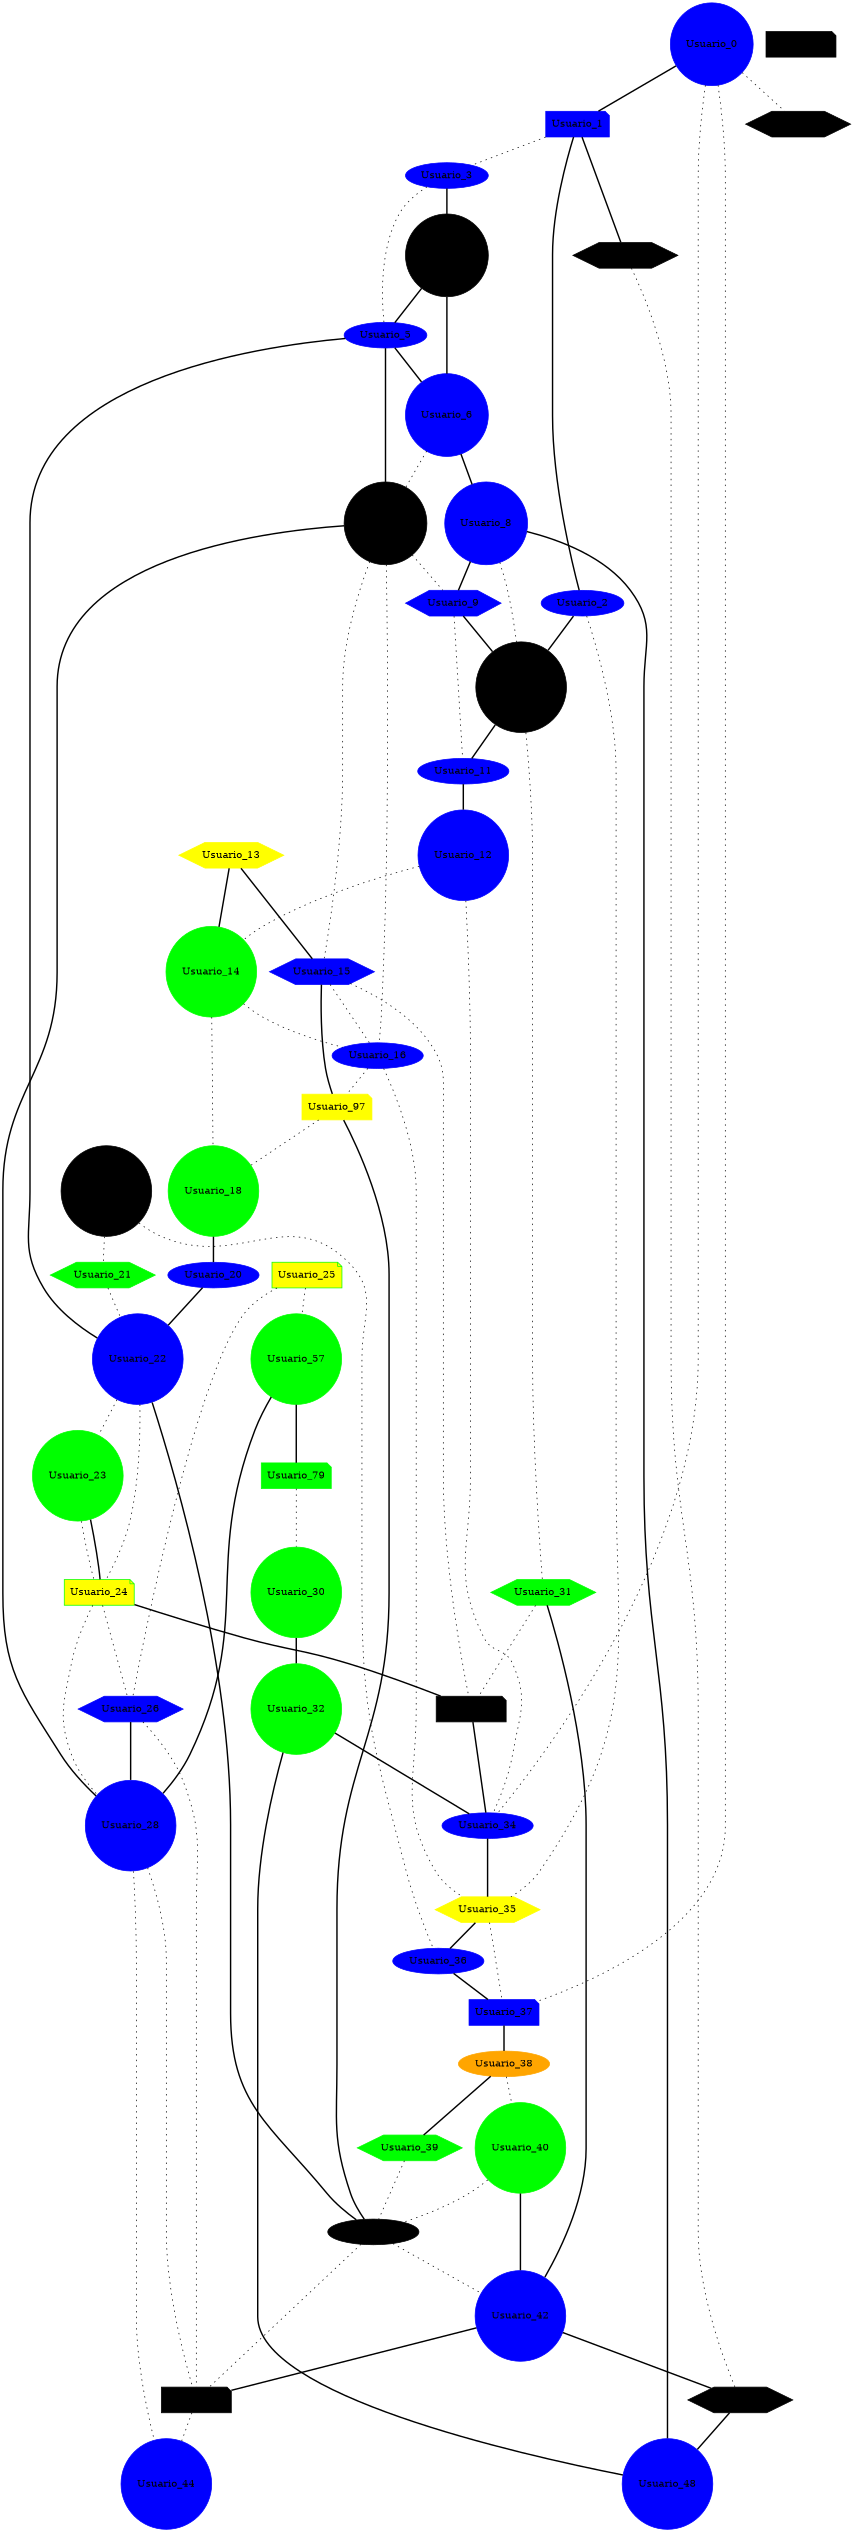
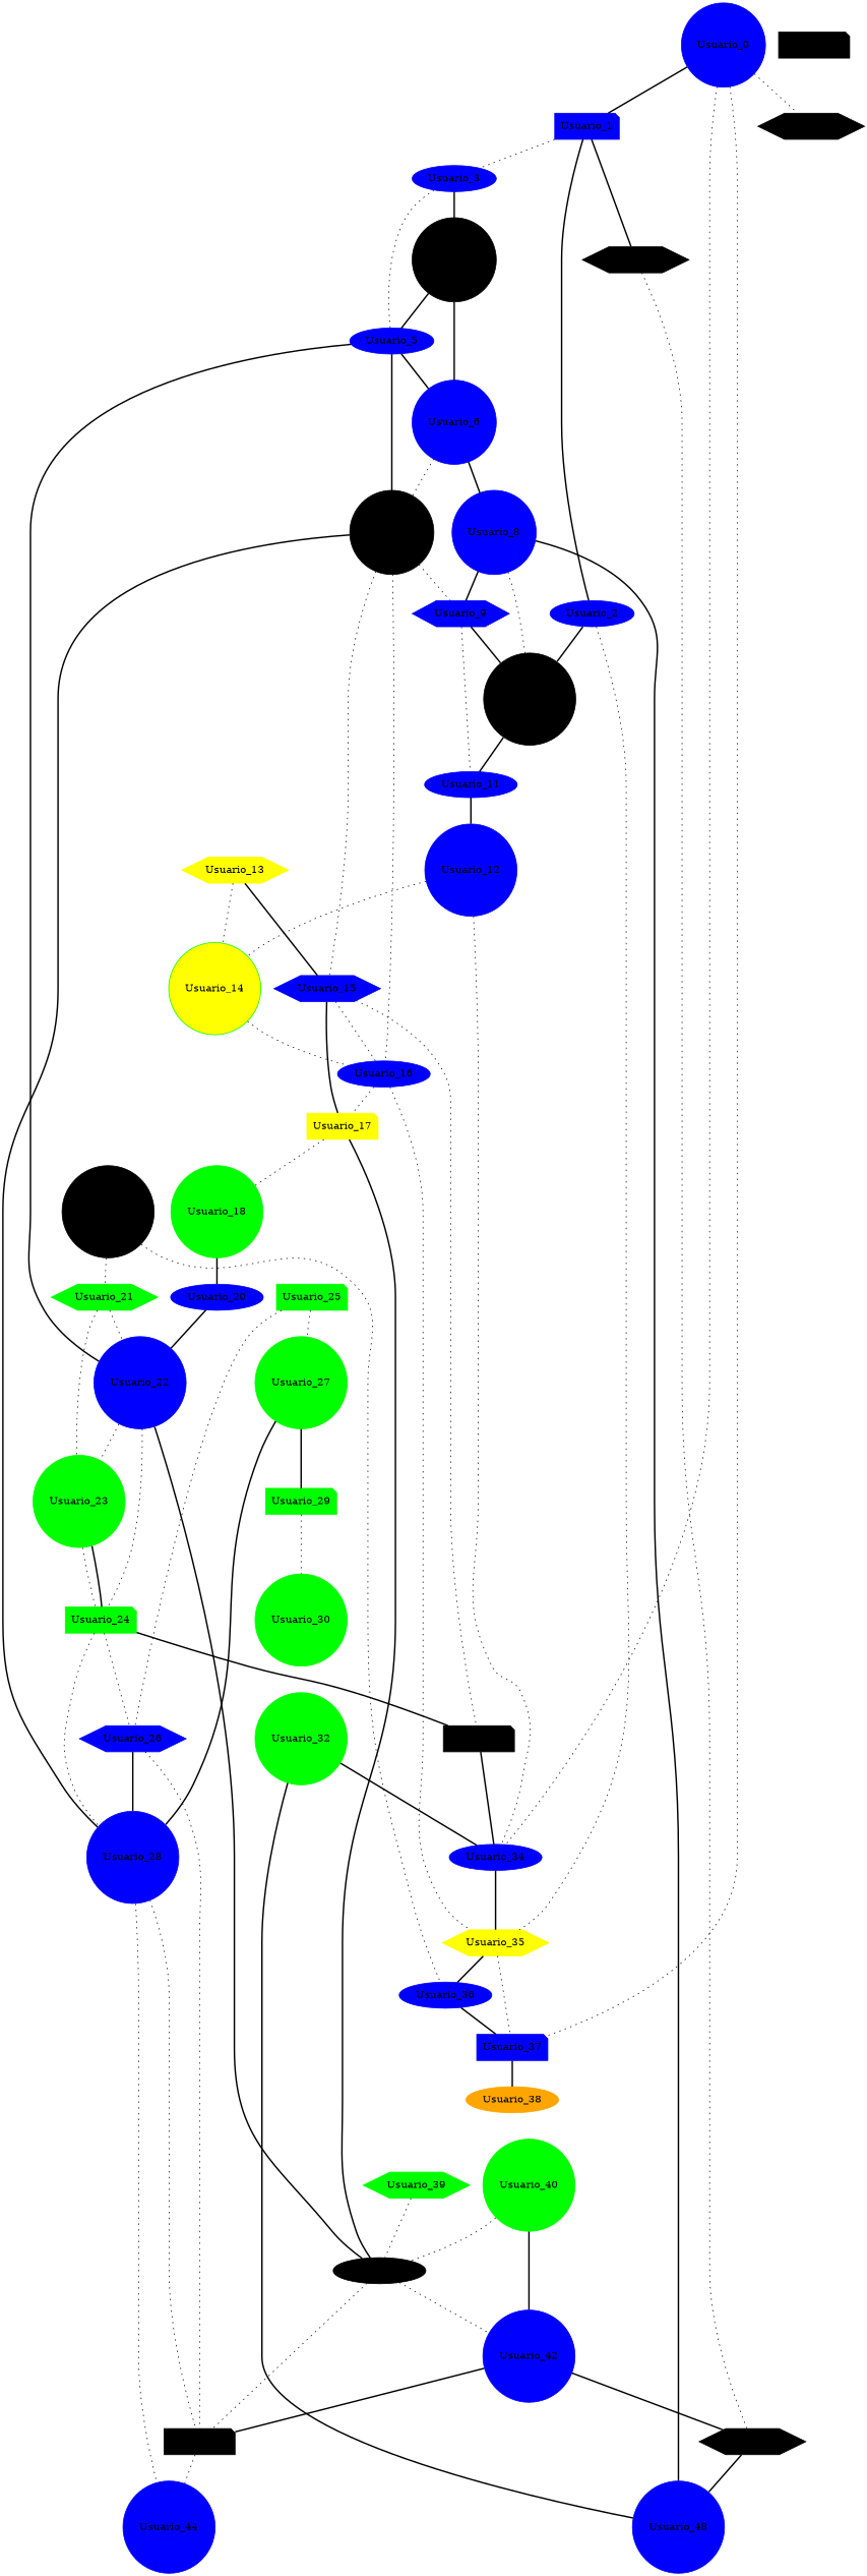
  graph {
    node [color=blue shape=circle style=filled]
    edge [style=dotted]
    n1 [label=Usuario_0]
    n2 [label=Usuario_1 shape=note]
    n3 [label=Usuario_34 shape=ellipse]
    n4 [label=Usuario_37 shape=note]
    n5 [color=black label=Usuario_49 shape=hexagon]
    n6 [label=Usuario_2 shape=ellipse]
    n7 [label=Usuario_3 shape=ellipse]
    n8 [color=black label=Usuario_45 shape=hexagon]
    n9 [color=yellow label=Usuario_35 shape=hexagon]
    n10 [color=orange label=Usuario_38 shape=ellipse]
    n11 [color=black label=Usuario_10]
    n12 [color=black label=Usuario_4]
    n13 [label=Usuario_5 shape=ellipse]
    n14 [color=black label=Usuario_47 shape=hexagon]
    n15 [label=Usuario_11 shape=ellipse]
-   n16 [color=green label=Usuario_31 shape=hexagon]
    n17 [label=Usuario_36 shape=ellipse]
    n18 [label=Usuario_6]
    n19 [color=black label=Usuario_7]
    n20 [label=Usuario_22]
    n21 [label=Usuario_8]
    n22 [label=Usuario_9 shape=hexagon]
    n23 [label=Usuario_15 shape=hexagon]
    n24 [label=Usuario_16 shape=ellipse]
    n25 [label=Usuario_28]
    n26 [color=black label=Usuario_41 shape=ellipse]
    n27 [color=green label=Usuario_23]
-   n28 [color=green label=Usuario_24 shape=note fillcolor=yellow]
+   n28 [color=green label=Usuario_24 shape=note]
    n29 [label=Usuario_48]
-   n30 [color=yellow label=Usuario_97 shape=note]
+   n30 [color=yellow label=Usuario_17 shape=note]
    n31 [color=black label=Usuario_33 shape=note]
    n32 [color=black label=Usuario_43 shape=note]
    n33 [label=Usuario_44]
    n34 [label=Usuario_12]
    n35 [label=Usuario_42]
-   n36 [color=green label=Usuario_14]
+   n36 [color=green label=Usuario_14 fillcolor=yellow]
    n37 [color=green label=Usuario_18]
    n38 [color=yellow label=Usuario_13 shape=hexagon]
    n39 [label=Usuario_20 shape=ellipse]
-   n40 [color=green label=Usuario_25 shape=note fillcolor=yellow]
+   n40 [color=green label=Usuario_25 shape=note]
    n41 [label=Usuario_26 shape=hexagon]
-   n42 [color=green label=Usuario_57]
+   n42 [color=green label=Usuario_27]
    n43 [color=black label=Usuario_19]
    n44 [color=green label=Usuario_21 shape=hexagon]
-   n45 [color=green label=Usuario_79 shape=note]
+   n45 [color=green label=Usuario_29 shape=note]
    n46 [color=green label=Usuario_30]
    n47 [color=green label=Usuario_32]
    n48 [color=green label=Usuario_39 shape=hexagon]
    n49 [color=green label=Usuario_40]
    n50 [color=black label=Usuario_46 shape=note]
    n1 -- n2 [style=bold]
    n1 -- n3
    n1 -- n4
    n1 -- n5
    n2 -- n6 [style=bold]
    n2 -- n7
    n2 -- n8 [style=bold]
    n3 -- n9 [style=bold]
    n4 -- n10 [style=bold]
    n6 -- n9
    n6 -- n11 [style=bold]
    n7 -- n12 [style=bold]
    n7 -- n13
    n8 -- n14
    n9 -- n4
    n9 -- n17 [style=bold]
-   n10 -- n48 [style=bold]
-   n10 -- n49
    n11 -- n15 [style=bold]
-   n11 -- n16
    n12 -- n13 [style=bold]
    n12 -- n18 [style=bold]
    n13 -- n18 [style=bold]
    n13 -- n19 [style=bold]
    n13 -- n20 [style=bold]
    n14 -- n29 [style=bold]
    n15 -- n34 [style=bold]
-   n16 -- n31
-   n16 -- n35 [style=bold]
    n17 -- n4 [style=bold]
    n18 -- n19
    n18 -- n21 [style=bold]
    n19 -- n22
    n19 -- n23
    n19 -- n24
    n19 -- n25 [style=bold]
    n20 -- n26 [style=bold]
    n20 -- n27
    n20 -- n28
    n21 -- n11
    n21 -- n22 [style=bold]
    n21 -- n29 [style=bold]
    n22 -- n11 [style=bold]
    n22 -- n15
    n23 -- n24
    n23 -- n30 [style=bold]
    n23 -- n31
    n24 -- n9
    n24 -- n30
    n25 -- n32
    n25 -- n33
    n26 -- n32
    n26 -- n35
    n27 -- n28
    n27 -- n28 [style=bold]
    n28 -- n25
    n28 -- n31 [style=bold]
    n28 -- n41
    n30 -- n26 [style=bold]
    n30 -- n37
    n31 -- n3 [style=bold]
    n32 -- n33
    n34 -- n3
    n34 -- n36
    n35 -- n14 [style=bold]
    n35 -- n32 [style=bold]
    n36 -- n24
-   n36 -- n37
    n37 -- n39 [style=bold]
    n38 -- n23 [style=bold]
-   n38 -- n36 [style=bold]
+   n38 -- n36
    n39 -- n20 [style=bold]
    n40 -- n41
    n40 -- n42
    n41 -- n25 [style=bold]
    n41 -- n32
    n42 -- n25 [style=bold]
    n42 -- n45 [style=bold]
    n43 -- n17
    n43 -- n44
    n44 -- n20
+   n44 -- n27
    n45 -- n46
-   n46 -- n47 [style=bold]
    n47 -- n3 [style=bold]
    n47 -- n29 [style=bold]
    n48 -- n26
    n49 -- n26
    n49 -- n35 [style=bold]
  }
